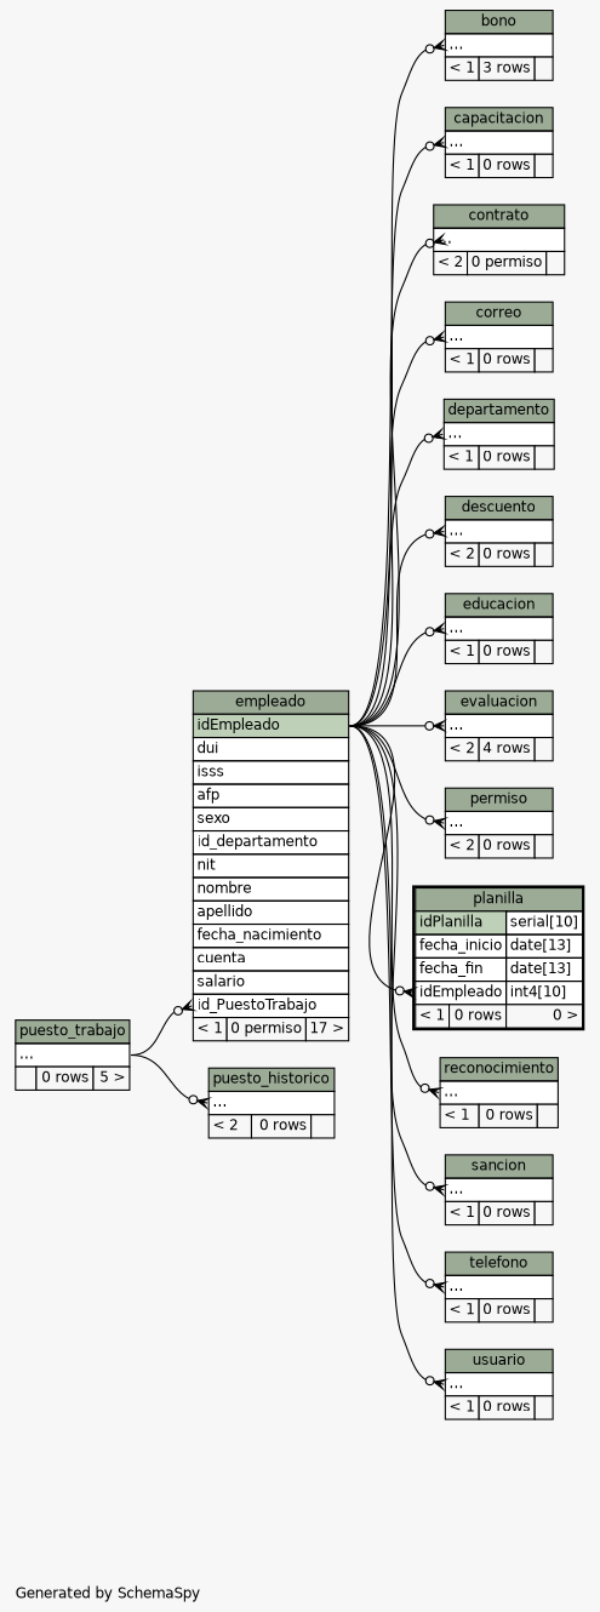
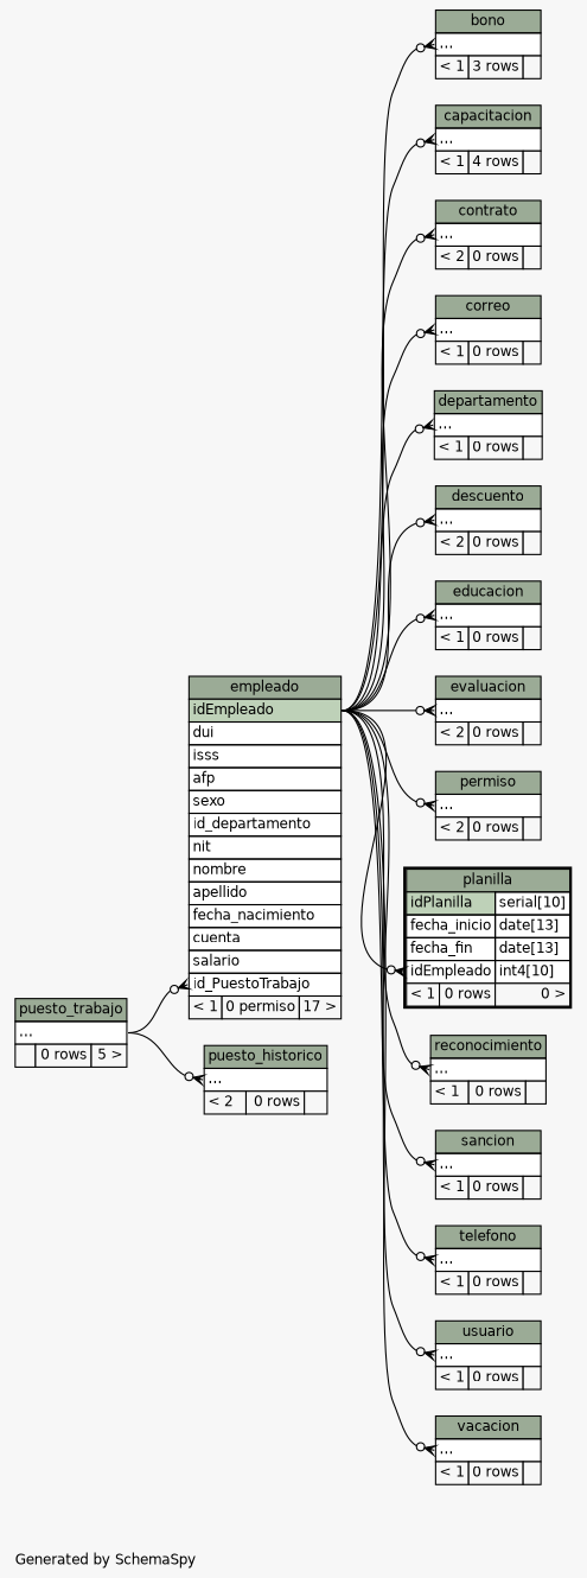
  digraph {
    bgcolor="#f7f7f7"
    fontname=Helvetica
    fontsize=11
    label="\nGenerated by SchemaSpy"
    labeljust=l
    nodesep=0.18
    rankdir=RL
    ranksep=0.46
    node [fontname=Helvetica fontsize=11 shape=plaintext]
    edge [arrowhead=none arrowsize=0.8 arrowtail=crowodot dir=back headport="idEmpleado:e" tailport="elipses:w"]
    n1 [label=<     <TABLE BORDER="0" CELLBORDER="1" CELLSPACING="0" BGCOLOR="#ffffff">       <TR><TD COLSPAN="3" BGCOLOR="#9bab96" ALIGN="CENTER">bono</TD></TR>       <TR><TD PORT="elipses" COLSPAN="3" ALIGN="LEFT">...</TD></TR>       <TR><TD ALIGN="LEFT" BGCOLOR="#f7f7f7">&lt; 1</TD><TD ALIGN="RIGHT" BGCOLOR="#f7f7f7">3 rows</TD><TD ALIGN="RIGHT" BGCOLOR="#f7f7f7">  </TD></TR>     </TABLE>>]
    n2 [label=<     <TABLE BORDER="0" CELLBORDER="1" CELLSPACING="0" BGCOLOR="#ffffff">       <TR><TD COLSPAN="3" BGCOLOR="#9bab96" ALIGN="CENTER">empleado</TD></TR>       <TR><TD PORT="idEmpleado" COLSPAN="3" BGCOLOR="#bed1b8" ALIGN="LEFT">idEmpleado</TD></TR>       <TR><TD PORT="dui" COLSPAN="3" ALIGN="LEFT">dui</TD></TR>       <TR><TD PORT="isss" COLSPAN="3" ALIGN="LEFT">isss</TD></TR>       <TR><TD PORT="afp" COLSPAN="3" ALIGN="LEFT">afp</TD></TR>       <TR><TD PORT="sexo" COLSPAN="3" ALIGN="LEFT">sexo</TD></TR>       <TR><TD PORT="id_departamento" COLSPAN="3" ALIGN="LEFT">id_departamento</TD></TR>       <TR><TD PORT="nit" COLSPAN="3" ALIGN="LEFT">nit</TD></TR>       <TR><TD PORT="nombre" COLSPAN="3" ALIGN="LEFT">nombre</TD></TR>       <TR><TD PORT="apellido" COLSPAN="3" ALIGN="LEFT">apellido</TD></TR>       <TR><TD PORT="fecha_nacimiento" COLSPAN="3" ALIGN="LEFT">fecha_nacimiento</TD></TR>       <TR><TD PORT="cuenta" COLSPAN="3" ALIGN="LEFT">cuenta</TD></TR>       <TR><TD PORT="salario" COLSPAN="3" ALIGN="LEFT">salario</TD></TR>       <TR><TD PORT="id_PuestoTrabajo" COLSPAN="3" ALIGN="LEFT">id_PuestoTrabajo</TD></TR>       <TR><TD ALIGN="LEFT" BGCOLOR="#f7f7f7">&lt; 1</TD><TD ALIGN="RIGHT" BGCOLOR="#f7f7f7">0 permiso</TD><TD ALIGN="RIGHT" BGCOLOR="#f7f7f7">17 &gt;</TD></TR>     </TABLE>>]
    n3 [label=<     <TABLE BORDER="0" CELLBORDER="1" CELLSPACING="0" BGCOLOR="#ffffff">       <TR><TD COLSPAN="3" BGCOLOR="#9bab96" ALIGN="CENTER">puesto_trabajo</TD></TR>       <TR><TD PORT="elipses" COLSPAN="3" ALIGN="LEFT">...</TD></TR>       <TR><TD ALIGN="LEFT" BGCOLOR="#f7f7f7">  </TD><TD ALIGN="RIGHT" BGCOLOR="#f7f7f7">0 rows</TD><TD ALIGN="RIGHT" BGCOLOR="#f7f7f7">5 &gt;</TD></TR>     </TABLE>>]
-   n4 [label=<     <TABLE BORDER="0" CELLBORDER="1" CELLSPACING="0" BGCOLOR="#ffffff">       <TR><TD COLSPAN="3" BGCOLOR="#9bab96" ALIGN="CENTER">capacitacion</TD></TR>       <TR><TD PORT="elipses" COLSPAN="3" ALIGN="LEFT">...</TD></TR>       <TR><TD ALIGN="LEFT" BGCOLOR="#f7f7f7">&lt; 1</TD><TD ALIGN="RIGHT" BGCOLOR="#f7f7f7">0 rows</TD><TD ALIGN="RIGHT" BGCOLOR="#f7f7f7">  </TD></TR>     </TABLE>>]
-   n5 [label=<     <TABLE BORDER="0" CELLBORDER="1" CELLSPACING="0" BGCOLOR="#ffffff">       <TR><TD COLSPAN="3" BGCOLOR="#9bab96" ALIGN="CENTER">contrato</TD></TR>       <TR><TD PORT="elipses" COLSPAN="3" ALIGN="LEFT">...</TD></TR>       <TR><TD ALIGN="LEFT" BGCOLOR="#f7f7f7">&lt; 2</TD><TD ALIGN="RIGHT" BGCOLOR="#f7f7f7">0 permiso</TD><TD ALIGN="RIGHT" BGCOLOR="#f7f7f7">  </TD></TR>     </TABLE>>]
+   n4 [label=<     <TABLE BORDER="0" CELLBORDER="1" CELLSPACING="0" BGCOLOR="#ffffff">       <TR><TD COLSPAN="3" BGCOLOR="#9bab96" ALIGN="CENTER">capacitacion</TD></TR>       <TR><TD PORT="elipses" COLSPAN="3" ALIGN="LEFT">...</TD></TR>       <TR><TD ALIGN="LEFT" BGCOLOR="#f7f7f7">&lt; 1</TD><TD ALIGN="RIGHT" BGCOLOR="#f7f7f7">4 rows</TD><TD ALIGN="RIGHT" BGCOLOR="#f7f7f7">  </TD></TR>     </TABLE>>]
+   n5 [label=<     <TABLE BORDER="0" CELLBORDER="1" CELLSPACING="0" BGCOLOR="#ffffff">       <TR><TD COLSPAN="3" BGCOLOR="#9bab96" ALIGN="CENTER">contrato</TD></TR>       <TR><TD PORT="elipses" COLSPAN="3" ALIGN="LEFT">...</TD></TR>       <TR><TD ALIGN="LEFT" BGCOLOR="#f7f7f7">&lt; 2</TD><TD ALIGN="RIGHT" BGCOLOR="#f7f7f7">0 rows</TD><TD ALIGN="RIGHT" BGCOLOR="#f7f7f7">  </TD></TR>     </TABLE>>]
    n6 [label=<     <TABLE BORDER="0" CELLBORDER="1" CELLSPACING="0" BGCOLOR="#ffffff">       <TR><TD COLSPAN="3" BGCOLOR="#9bab96" ALIGN="CENTER">correo</TD></TR>       <TR><TD PORT="elipses" COLSPAN="3" ALIGN="LEFT">...</TD></TR>       <TR><TD ALIGN="LEFT" BGCOLOR="#f7f7f7">&lt; 1</TD><TD ALIGN="RIGHT" BGCOLOR="#f7f7f7">0 rows</TD><TD ALIGN="RIGHT" BGCOLOR="#f7f7f7">  </TD></TR>     </TABLE>>]
    n7 [label=<     <TABLE BORDER="0" CELLBORDER="1" CELLSPACING="0" BGCOLOR="#ffffff">       <TR><TD COLSPAN="3" BGCOLOR="#9bab96" ALIGN="CENTER">departamento</TD></TR>       <TR><TD PORT="elipses" COLSPAN="3" ALIGN="LEFT">...</TD></TR>       <TR><TD ALIGN="LEFT" BGCOLOR="#f7f7f7">&lt; 1</TD><TD ALIGN="RIGHT" BGCOLOR="#f7f7f7">0 rows</TD><TD ALIGN="RIGHT" BGCOLOR="#f7f7f7">  </TD></TR>     </TABLE>>]
    n8 [label=<     <TABLE BORDER="0" CELLBORDER="1" CELLSPACING="0" BGCOLOR="#ffffff">       <TR><TD COLSPAN="3" BGCOLOR="#9bab96" ALIGN="CENTER">descuento</TD></TR>       <TR><TD PORT="elipses" COLSPAN="3" ALIGN="LEFT">...</TD></TR>       <TR><TD ALIGN="LEFT" BGCOLOR="#f7f7f7">&lt; 2</TD><TD ALIGN="RIGHT" BGCOLOR="#f7f7f7">0 rows</TD><TD ALIGN="RIGHT" BGCOLOR="#f7f7f7">  </TD></TR>     </TABLE>>]
    n9 [label=<     <TABLE BORDER="0" CELLBORDER="1" CELLSPACING="0" BGCOLOR="#ffffff">       <TR><TD COLSPAN="3" BGCOLOR="#9bab96" ALIGN="CENTER">educacion</TD></TR>       <TR><TD PORT="elipses" COLSPAN="3" ALIGN="LEFT">...</TD></TR>       <TR><TD ALIGN="LEFT" BGCOLOR="#f7f7f7">&lt; 1</TD><TD ALIGN="RIGHT" BGCOLOR="#f7f7f7">0 rows</TD><TD ALIGN="RIGHT" BGCOLOR="#f7f7f7">  </TD></TR>     </TABLE>>]
-   n10 [label=<     <TABLE BORDER="0" CELLBORDER="1" CELLSPACING="0" BGCOLOR="#ffffff">       <TR><TD COLSPAN="3" BGCOLOR="#9bab96" ALIGN="CENTER">evaluacion</TD></TR>       <TR><TD PORT="elipses" COLSPAN="3" ALIGN="LEFT">...</TD></TR>       <TR><TD ALIGN="LEFT" BGCOLOR="#f7f7f7">&lt; 2</TD><TD ALIGN="RIGHT" BGCOLOR="#f7f7f7">4 rows</TD><TD ALIGN="RIGHT" BGCOLOR="#f7f7f7">  </TD></TR>     </TABLE>>]
+   n10 [label=<     <TABLE BORDER="0" CELLBORDER="1" CELLSPACING="0" BGCOLOR="#ffffff">       <TR><TD COLSPAN="3" BGCOLOR="#9bab96" ALIGN="CENTER">evaluacion</TD></TR>       <TR><TD PORT="elipses" COLSPAN="3" ALIGN="LEFT">...</TD></TR>       <TR><TD ALIGN="LEFT" BGCOLOR="#f7f7f7">&lt; 2</TD><TD ALIGN="RIGHT" BGCOLOR="#f7f7f7">0 rows</TD><TD ALIGN="RIGHT" BGCOLOR="#f7f7f7">  </TD></TR>     </TABLE>>]
    n11 [label=<     <TABLE BORDER="0" CELLBORDER="1" CELLSPACING="0" BGCOLOR="#ffffff">       <TR><TD COLSPAN="3" BGCOLOR="#9bab96" ALIGN="CENTER">permiso</TD></TR>       <TR><TD PORT="elipses" COLSPAN="3" ALIGN="LEFT">...</TD></TR>       <TR><TD ALIGN="LEFT" BGCOLOR="#f7f7f7">&lt; 2</TD><TD ALIGN="RIGHT" BGCOLOR="#f7f7f7">0 rows</TD><TD ALIGN="RIGHT" BGCOLOR="#f7f7f7">  </TD></TR>     </TABLE>>]
    n12 [label=<     <TABLE BORDER="2" CELLBORDER="1" CELLSPACING="0" BGCOLOR="#ffffff">       <TR><TD COLSPAN="3" BGCOLOR="#9bab96" ALIGN="CENTER">planilla</TD></TR>       <TR><TD PORT="idPlanilla" COLSPAN="2" BGCOLOR="#bed1b8" ALIGN="LEFT">idPlanilla</TD><TD PORT="idPlanilla.type" ALIGN="LEFT">serial[10]</TD></TR>       <TR><TD PORT="fecha_inicio" COLSPAN="2" ALIGN="LEFT">fecha_inicio</TD><TD PORT="fecha_inicio.type" ALIGN="LEFT">date[13]</TD></TR>       <TR><TD PORT="fecha_fin" COLSPAN="2" ALIGN="LEFT">fecha_fin</TD><TD PORT="fecha_fin.type" ALIGN="LEFT">date[13]</TD></TR>       <TR><TD PORT="idEmpleado" COLSPAN="2" ALIGN="LEFT">idEmpleado</TD><TD PORT="idEmpleado.type" ALIGN="LEFT">int4[10]</TD></TR>       <TR><TD ALIGN="LEFT" BGCOLOR="#f7f7f7">&lt; 1</TD><TD ALIGN="RIGHT" BGCOLOR="#f7f7f7">0 rows</TD><TD ALIGN="RIGHT" BGCOLOR="#f7f7f7">0 &gt;</TD></TR>     </TABLE>>]
    n13 [label=<     <TABLE BORDER="0" CELLBORDER="1" CELLSPACING="0" BGCOLOR="#ffffff">       <TR><TD COLSPAN="3" BGCOLOR="#9bab96" ALIGN="CENTER">puesto_historico</TD></TR>       <TR><TD PORT="elipses" COLSPAN="3" ALIGN="LEFT">...</TD></TR>       <TR><TD ALIGN="LEFT" BGCOLOR="#f7f7f7">&lt; 2</TD><TD ALIGN="RIGHT" BGCOLOR="#f7f7f7">0 rows</TD><TD ALIGN="RIGHT" BGCOLOR="#f7f7f7">  </TD></TR>     </TABLE>>]
    n14 [label=<     <TABLE BORDER="0" CELLBORDER="1" CELLSPACING="0" BGCOLOR="#ffffff">       <TR><TD COLSPAN="3" BGCOLOR="#9bab96" ALIGN="CENTER">reconocimiento</TD></TR>       <TR><TD PORT="elipses" COLSPAN="3" ALIGN="LEFT">...</TD></TR>       <TR><TD ALIGN="LEFT" BGCOLOR="#f7f7f7">&lt; 1</TD><TD ALIGN="RIGHT" BGCOLOR="#f7f7f7">0 rows</TD><TD ALIGN="RIGHT" BGCOLOR="#f7f7f7">  </TD></TR>     </TABLE>>]
    n15 [label=<     <TABLE BORDER="0" CELLBORDER="1" CELLSPACING="0" BGCOLOR="#ffffff">       <TR><TD COLSPAN="3" BGCOLOR="#9bab96" ALIGN="CENTER">sancion</TD></TR>       <TR><TD PORT="elipses" COLSPAN="3" ALIGN="LEFT">...</TD></TR>       <TR><TD ALIGN="LEFT" BGCOLOR="#f7f7f7">&lt; 1</TD><TD ALIGN="RIGHT" BGCOLOR="#f7f7f7">0 rows</TD><TD ALIGN="RIGHT" BGCOLOR="#f7f7f7">  </TD></TR>     </TABLE>>]
    n16 [label=<     <TABLE BORDER="0" CELLBORDER="1" CELLSPACING="0" BGCOLOR="#ffffff">       <TR><TD COLSPAN="3" BGCOLOR="#9bab96" ALIGN="CENTER">telefono</TD></TR>       <TR><TD PORT="elipses" COLSPAN="3" ALIGN="LEFT">...</TD></TR>       <TR><TD ALIGN="LEFT" BGCOLOR="#f7f7f7">&lt; 1</TD><TD ALIGN="RIGHT" BGCOLOR="#f7f7f7">0 rows</TD><TD ALIGN="RIGHT" BGCOLOR="#f7f7f7">  </TD></TR>     </TABLE>>]
    n17 [label=<     <TABLE BORDER="0" CELLBORDER="1" CELLSPACING="0" BGCOLOR="#ffffff">       <TR><TD COLSPAN="3" BGCOLOR="#9bab96" ALIGN="CENTER">usuario</TD></TR>       <TR><TD PORT="elipses" COLSPAN="3" ALIGN="LEFT">...</TD></TR>       <TR><TD ALIGN="LEFT" BGCOLOR="#f7f7f7">&lt; 1</TD><TD ALIGN="RIGHT" BGCOLOR="#f7f7f7">0 rows</TD><TD ALIGN="RIGHT" BGCOLOR="#f7f7f7">  </TD></TR>     </TABLE>>]
+   n18 [label=<     <TABLE BORDER="0" CELLBORDER="1" CELLSPACING="0" BGCOLOR="#ffffff">       <TR><TD COLSPAN="3" BGCOLOR="#9bab96" ALIGN="CENTER">vacacion</TD></TR>       <TR><TD PORT="elipses" COLSPAN="3" ALIGN="LEFT">...</TD></TR>       <TR><TD ALIGN="LEFT" BGCOLOR="#f7f7f7">&lt; 1</TD><TD ALIGN="RIGHT" BGCOLOR="#f7f7f7">0 rows</TD><TD ALIGN="RIGHT" BGCOLOR="#f7f7f7">  </TD></TR>     </TABLE>>]
    n1 -> n2
    n2 -> n3 [headport="elipses:e" tailport="id_PuestoTrabajo:w"]
    n4 -> n2
    n5 -> n2
    n6 -> n2
    n7 -> n2
    n8 -> n2
    n9 -> n2
    n10 -> n2
    n11 -> n2
    n12 -> n2 [tailport="idEmpleado:w"]
    n13 -> n3 [headport="elipses:e"]
    n14 -> n2
    n15 -> n2
    n16 -> n2
    n17 -> n2
+   n18 -> n2
  }
